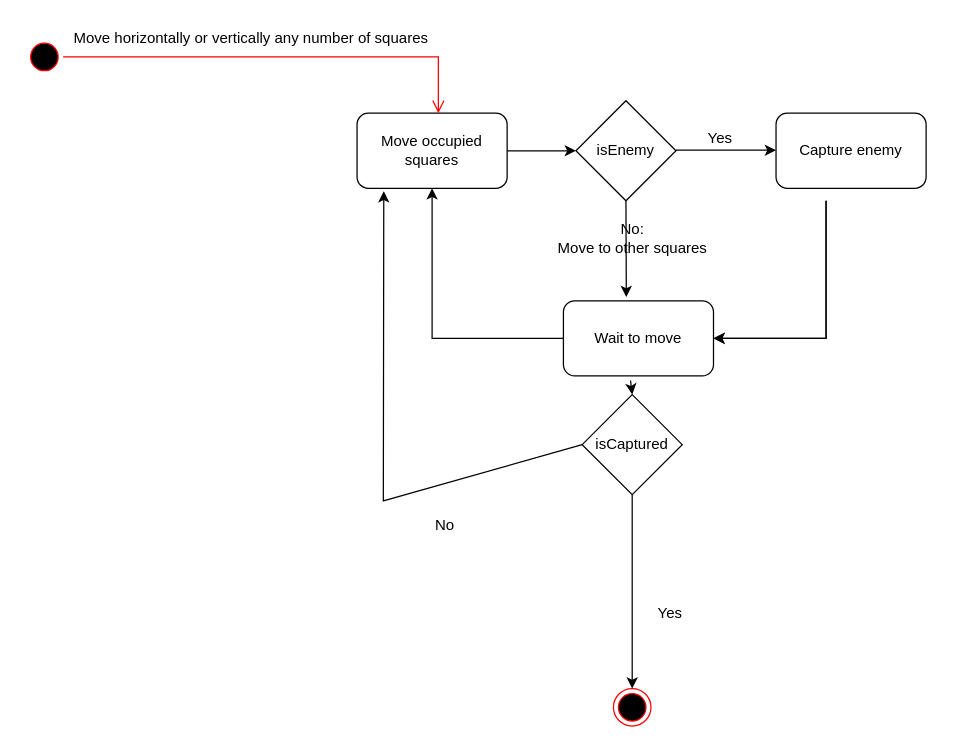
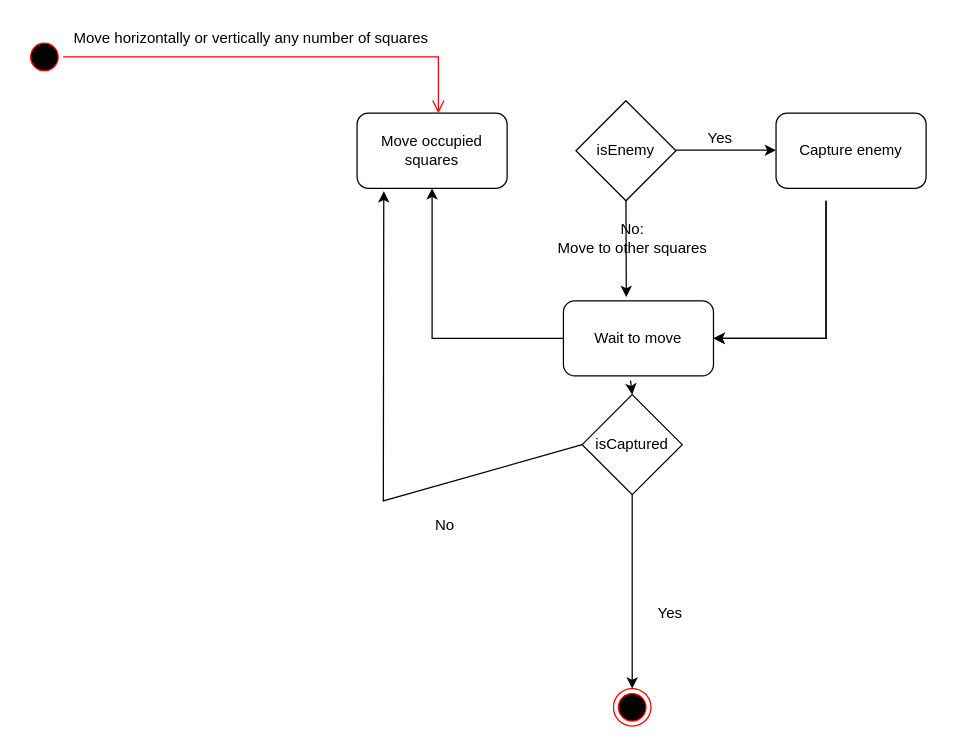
  <mxCell id="0" />
  <mxCell id="1" parent="0" />
  <mxCell id="2" value="Move occupied squares" style="rounded=1;whiteSpace=wrap;html=1;" parent="1" vertex="1"><mxGeometry x="285" y="90" width="120" height="60" as="geometry" /></mxCell>
  <mxCell id="3" value="" style="ellipse;html=1;shape=startState;fillColor=#000000;strokeColor=#ff0000;" parent="1" vertex="1"><mxGeometry x="20" y="30" width="30" height="30" as="geometry" /></mxCell>
  <mxCell id="4" value="" style="edgeStyle=orthogonalEdgeStyle;html=1;verticalAlign=bottom;endArrow=open;endSize=8;strokeColor=#ff0000;rounded=0;" parent="1" source="3" edge="1"><mxGeometry relative="1" as="geometry"><mxPoint x="350" y="90" as="targetPoint" /><Array as="points"><mxPoint x="350" y="45" /><mxPoint x="350" y="90" /></Array></mxGeometry></mxCell>
  <mxCell id="5" value="Move horizontally or vertically any number of squares" style="text;html=1;align=center;verticalAlign=middle;resizable=0;points=[];autosize=1;strokeColor=none;fillColor=none;" parent="1" vertex="1"><mxGeometry x="50" y="20" width="300" height="20" as="geometry" /></mxCell>
  <mxCell id="6" value="" style="edgeStyle=segmentEdgeStyle;endArrow=classic;html=1;rounded=0;entryX=0.5;entryY=1;entryDx=0;entryDy=0;" parent="1" target="2" edge="1"><mxGeometry width="50" height="50" relative="1" as="geometry"><mxPoint x="570" y="270" as="sourcePoint" /><mxPoint x="440" y="300" as="targetPoint" /><Array as="points"><mxPoint x="345" y="270" /></Array></mxGeometry></mxCell>
  <mxCell id="7" value="isCaptured" style="rhombus;whiteSpace=wrap;html=1;" parent="1" vertex="1"><mxGeometry x="465" y="315" width="80" height="80" as="geometry" /></mxCell>
  <mxCell id="8" value="" style="ellipse;html=1;shape=endState;fillColor=#000000;strokeColor=#ff0000;" parent="1" vertex="1"><mxGeometry x="490" y="550" width="30" height="30" as="geometry" /></mxCell>
  <mxCell id="9" value="" style="endArrow=classic;html=1;rounded=0;exitX=0.5;exitY=1;exitDx=0;exitDy=0;entryX=0.5;entryY=0;entryDx=0;entryDy=0;" parent="1" source="7" target="8" edge="1"><mxGeometry width="50" height="50" relative="1" as="geometry"><mxPoint x="515" y="510" as="sourcePoint" /><mxPoint x="565" y="460" as="targetPoint" /></mxGeometry></mxCell>
  <mxCell id="10" value="Yes" style="text;html=1;align=center;verticalAlign=middle;resizable=0;points=[];autosize=1;strokeColor=none;fillColor=none;" parent="1" vertex="1"><mxGeometry x="520" y="480" width="30" height="20" as="geometry" /></mxCell>
  <mxCell id="11" value="No" style="text;html=1;align=center;verticalAlign=middle;resizable=0;points=[];autosize=1;strokeColor=none;fillColor=none;" parent="1" vertex="1"><mxGeometry x="340" y="410" width="30" height="20" as="geometry" /></mxCell>
  <mxCell id="12" value="Wait to move&lt;span style=&quot;color: rgba(0 , 0 , 0 , 0) ; font-family: monospace ; font-size: 0px&quot;&gt;%3CmxGraphModel%3E%3Croot%3E%3CmxCell%20id%3D%220%22%2F%3E%3CmxCell%20id%3D%221%22%20parent%3D%220%22%2F%3E%3CmxCell%20id%3D%222%22%20value%3D%22Detect%20enemy%20in%20Knight's%20potential%20moves%22%20style%3D%22rounded%3D1%3BwhiteSpace%3Dwrap%3Bhtml%3D1%3B%22%20vertex%3D%221%22%20parent%3D%221%22%3E%3CmxGeometry%20x%3D%22400%22%20y%3D%22170%22%20width%3D%22120%22%20height%3D%2260%22%20as%3D%22geometry%22%2F%3E%3C%2FmxCell%3E%3C%2Froot%3E%3C%2FmxGraphModel%3E&lt;/span&gt;" style="rounded=1;whiteSpace=wrap;html=1;" parent="1" vertex="1"><mxGeometry x="450" y="240" width="120" height="60" as="geometry" /></mxCell>
  <mxCell id="13" value="isEnemy" style="rhombus;whiteSpace=wrap;html=1;" parent="1" vertex="1"><mxGeometry x="460" y="80" width="80" height="80" as="geometry" /></mxCell>
  <mxCell id="14" value="" style="endArrow=classic;html=1;rounded=0;entryX=0.419;entryY=-0.05;entryDx=0;entryDy=0;entryPerimeter=0;exitX=0.5;exitY=1;exitDx=0;exitDy=0;" parent="1" source="13" target="12" edge="1"><mxGeometry width="50" height="50" relative="1" as="geometry"><mxPoint x="310" y="290" as="sourcePoint" /><mxPoint x="360" y="240" as="targetPoint" /></mxGeometry></mxCell>
  <mxCell id="15" value="No: &lt;br&gt;Move to other squares" style="text;html=1;align=center;verticalAlign=middle;resizable=0;points=[];autosize=1;strokeColor=none;fillColor=none;" parent="1" vertex="1"><mxGeometry x="440" y="175" width="130" height="30" as="geometry" /></mxCell>
- <mxCell id="16" value="" style="endArrow=classic;html=1;rounded=0;exitX=1;exitY=0.5;exitDx=0;exitDy=0;entryX=0;entryY=0.5;entryDx=0;entryDy=0;" parent="1" source="2" target="13" edge="1"><mxGeometry width="50" height="50" relative="1" as="geometry"><mxPoint x="530" y="170" as="sourcePoint" /><mxPoint x="450" y="120" as="targetPoint" /></mxGeometry></mxCell>
  <mxCell id="17" value="" style="endArrow=classic;html=1;rounded=0;exitX=1;exitY=0.5;exitDx=0;exitDy=0;" parent="1" edge="1"><mxGeometry width="50" height="50" relative="1" as="geometry"><mxPoint x="540" y="119.58" as="sourcePoint" /><mxPoint x="620" y="119.58" as="targetPoint" /></mxGeometry></mxCell>
  <mxCell id="18" value="" style="edgeStyle=segmentEdgeStyle;endArrow=classic;html=1;rounded=0;entryX=0.5;entryY=1;entryDx=0;entryDy=0;" parent="1" edge="1"><mxGeometry width="50" height="50" relative="1" as="geometry"><mxPoint x="660" y="170" as="sourcePoint" /><mxPoint x="570" y="270" as="targetPoint" /><Array as="points"><mxPoint x="660" y="160" /><mxPoint x="660" y="270" /></Array></mxGeometry></mxCell>
  <mxCell id="19" value="" style="edgeStyle=segmentEdgeStyle;endArrow=classic;html=1;rounded=0;entryX=0.5;entryY=1;entryDx=0;entryDy=0;" parent="1" edge="1"><mxGeometry width="50" height="50" relative="1" as="geometry"><mxPoint x="660" y="160" as="sourcePoint" /><mxPoint x="570" y="270" as="targetPoint" /><Array as="points"><mxPoint x="660" y="160" /><mxPoint x="660" y="270" /></Array></mxGeometry></mxCell>
  <mxCell id="20" value="" style="endArrow=classic;html=1;rounded=0;entryX=0.178;entryY=1.039;entryDx=0;entryDy=0;entryPerimeter=0;exitX=0;exitY=0.5;exitDx=0;exitDy=0;" parent="1" source="7" target="2" edge="1"><mxGeometry width="50" height="50" relative="1" as="geometry"><mxPoint x="306" y="290" as="sourcePoint" /><mxPoint x="360" y="370" as="targetPoint" /><Array as="points"><mxPoint x="306" y="400" /></Array></mxGeometry></mxCell>
  <mxCell id="21" value="" style="endArrow=classic;html=1;rounded=0;entryX=0.5;entryY=0;entryDx=0;entryDy=0;exitX=0.447;exitY=1.061;exitDx=0;exitDy=0;exitPerimeter=0;" parent="1" source="12" target="7" edge="1"><mxGeometry width="50" height="50" relative="1" as="geometry"><mxPoint x="310" y="340" as="sourcePoint" /><mxPoint x="360" y="290" as="targetPoint" /></mxGeometry></mxCell>
  <mxCell id="22" value="Yes" style="text;html=1;align=center;verticalAlign=middle;resizable=0;points=[];autosize=1;strokeColor=none;fillColor=none;" parent="1" vertex="1"><mxGeometry x="560" y="100" width="30" height="20" as="geometry" /></mxCell>
  <mxCell id="23" value="Capture enemy" style="rounded=1;whiteSpace=wrap;html=1;" vertex="1" parent="1"><mxGeometry x="620" y="90" width="120" height="60" as="geometry" /></mxCell>
